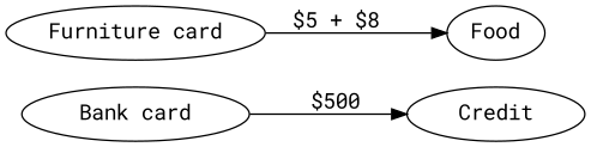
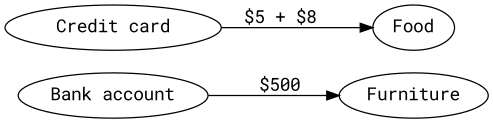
  digraph {
    fontname="Roboto Mono"
    rankdir=LR
    node [fontname="Roboto Mono"]
    edge [fontname="Roboto Mono"]
-   n1 [label="Bank card"]
-   n2 [label=Credit]
-   n3 [label="Furniture card"]
+   n1 [label="Bank account"]
+   n2 [label=Furniture]
+   n3 [label="Credit card"]
    n4 [label=Food]
    n1 -> n2 [label="$500"]
    n3 -> n4 [label="$5 + $8"]
  }
